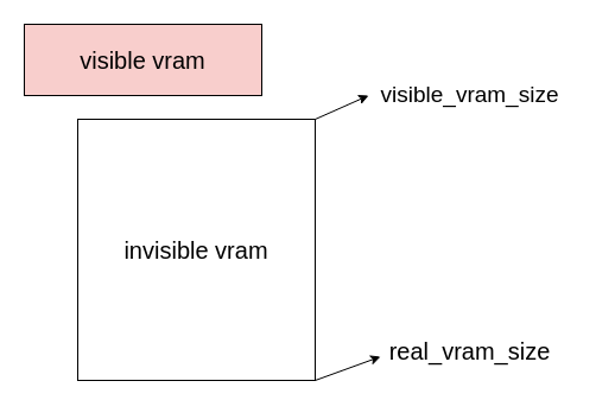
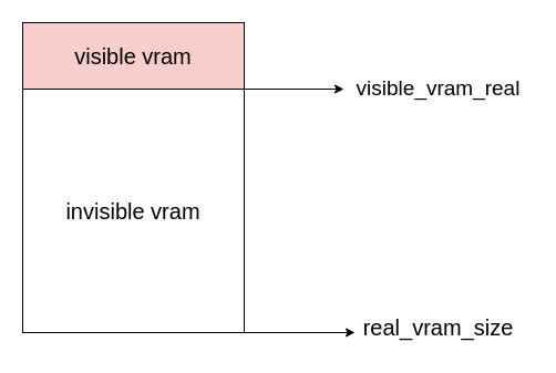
  <mxCell id="0" />
  <mxCell id="1" parent="0" />
  <mxCell id="2" value="visible vram" style="rounded=0;whiteSpace=wrap;html=1;fontSize=20;fillColor=#f8cecc;" vertex="1" parent="1"><mxGeometry x="20" y="20" width="200" height="60" as="geometry" /></mxCell>
  <mxCell id="3" style="rounded=0;orthogonalLoop=1;jettySize=auto;html=1;exitX=1;exitY=0;exitDx=0;exitDy=0;" edge="1" parent="1" source="5"><mxGeometry relative="1" as="geometry"><mxPoint x="310" y="80" as="targetPoint" /></mxGeometry></mxCell>
  <mxCell id="4" style="rounded=0;orthogonalLoop=1;jettySize=auto;html=1;exitX=1;exitY=1;exitDx=0;exitDy=0;" edge="1" parent="1" source="5"><mxGeometry relative="1" as="geometry"><mxPoint x="320" y="300" as="targetPoint" /></mxGeometry></mxCell>
- <mxCell id="5" value="invisible vram" style="rounded=0;whiteSpace=wrap;html=1;fontSize=20;" vertex="1" parent="1"><mxGeometry x="65" y="100" width="200" height="220" as="geometry" /></mxCell>
- <mxCell id="6" value="visible_vram_size" style="text;html=1;align=center;verticalAlign=middle;resizable=0;points=[];autosize=1;strokeColor=none;fillColor=none;fontSize=19;" vertex="1" parent="1"><mxGeometry x="310" y="60" width="170" height="40" as="geometry" /></mxCell>
+ <mxCell id="5" value="invisible vram" style="rounded=0;whiteSpace=wrap;html=1;fontSize=20;" vertex="1" parent="1"><mxGeometry x="20" y="80" width="200" height="220" as="geometry" /></mxCell>
+ <mxCell id="6" value="visible_vram_real" style="text;html=1;align=center;verticalAlign=middle;resizable=0;points=[];autosize=1;strokeColor=none;fillColor=none;fontSize=19;" vertex="1" parent="1"><mxGeometry x="310" y="60" width="170" height="40" as="geometry" /></mxCell>
  <mxCell id="7" value="real_vram_size" style="text;html=1;align=center;verticalAlign=middle;resizable=0;points=[];autosize=1;strokeColor=none;fillColor=none;fontSize=20;" vertex="1" parent="1"><mxGeometry x="315" y="275" width="160" height="40" as="geometry" /></mxCell>
